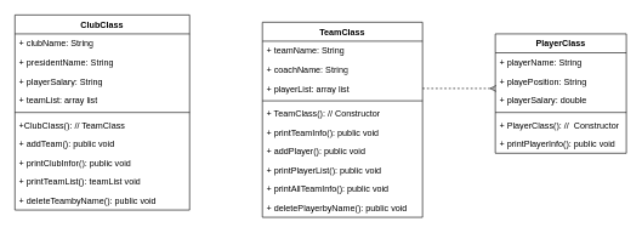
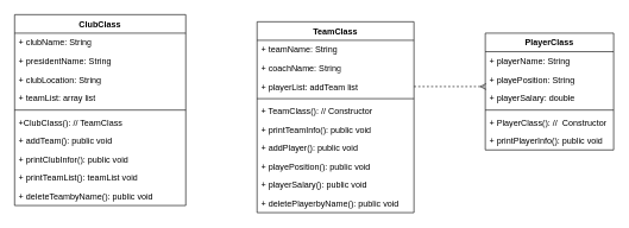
  <mxCell id="0" />
  <mxCell id="1" parent="0" />
  <mxCell id="2" value="ClubClass" style="swimlane;fontStyle=1;align=center;verticalAlign=top;childLayout=stackLayout;horizontal=1;startSize=26;horizontalStack=0;resizeParent=1;resizeParentMax=0;resizeLast=0;collapsible=1;marginBottom=0;whiteSpace=wrap;html=1;" parent="1" vertex="1"><mxGeometry x="20" y="20" width="240" height="268" as="geometry" /></mxCell>
  <mxCell id="3" value="+ clubName: String" style="text;strokeColor=none;fillColor=none;align=left;verticalAlign=top;spacingLeft=4;spacingRight=4;overflow=hidden;rotatable=0;points=[[0,0.5],[1,0.5]];portConstraint=eastwest;whiteSpace=wrap;html=1;" parent="2" vertex="1"><mxGeometry y="26" width="240" height="26" as="geometry" /></mxCell>
  <mxCell id="4" value="+ presidentName: String" style="text;strokeColor=none;fillColor=none;align=left;verticalAlign=top;spacingLeft=4;spacingRight=4;overflow=hidden;rotatable=0;points=[[0,0.5],[1,0.5]];portConstraint=eastwest;whiteSpace=wrap;html=1;" parent="2" vertex="1"><mxGeometry y="52" width="240" height="26" as="geometry" /></mxCell>
- <mxCell id="5" value="+ playerSalary: String" style="text;strokeColor=none;fillColor=none;align=left;verticalAlign=top;spacingLeft=4;spacingRight=4;overflow=hidden;rotatable=0;points=[[0,0.5],[1,0.5]];portConstraint=eastwest;whiteSpace=wrap;html=1;" parent="2" vertex="1"><mxGeometry y="78" width="240" height="26" as="geometry" /></mxCell>
+ <mxCell id="5" value="+ clubLocation: String" style="text;strokeColor=none;fillColor=none;align=left;verticalAlign=top;spacingLeft=4;spacingRight=4;overflow=hidden;rotatable=0;points=[[0,0.5],[1,0.5]];portConstraint=eastwest;whiteSpace=wrap;html=1;" parent="2" vertex="1"><mxGeometry y="78" width="240" height="26" as="geometry" /></mxCell>
  <mxCell id="6" value="+ teamList: array list" style="text;strokeColor=none;fillColor=none;align=left;verticalAlign=top;spacingLeft=4;spacingRight=4;overflow=hidden;rotatable=0;points=[[0,0.5],[1,0.5]];portConstraint=eastwest;whiteSpace=wrap;html=1;" parent="2" vertex="1"><mxGeometry y="104" width="240" height="26" as="geometry" /></mxCell>
  <mxCell id="7" value="" style="line;strokeWidth=1;fillColor=none;align=left;verticalAlign=middle;spacingTop=-1;spacingLeft=3;spacingRight=3;rotatable=0;labelPosition=right;points=[];portConstraint=eastwest;strokeColor=inherit;" parent="2" vertex="1"><mxGeometry y="130" width="240" height="8" as="geometry" /></mxCell>
  <mxCell id="8" value="+ClubClass(): // TeamClass" style="text;strokeColor=none;fillColor=none;align=left;verticalAlign=top;spacingLeft=4;spacingRight=4;overflow=hidden;rotatable=0;points=[[0,0.5],[1,0.5]];portConstraint=eastwest;whiteSpace=wrap;html=1;" vertex="1" parent="2"><mxGeometry y="138" width="240" height="26" as="geometry" /></mxCell>
  <mxCell id="9" value="+ addTeam(): public void" style="text;strokeColor=none;fillColor=none;align=left;verticalAlign=top;spacingLeft=4;spacingRight=4;overflow=hidden;rotatable=0;points=[[0,0.5],[1,0.5]];portConstraint=eastwest;whiteSpace=wrap;html=1;" parent="2" vertex="1"><mxGeometry y="164" width="240" height="26" as="geometry" /></mxCell>
  <mxCell id="10" value="+ printClubInfor(): public void" style="text;strokeColor=none;fillColor=none;align=left;verticalAlign=top;spacingLeft=4;spacingRight=4;overflow=hidden;rotatable=0;points=[[0,0.5],[1,0.5]];portConstraint=eastwest;whiteSpace=wrap;html=1;" vertex="1" parent="2"><mxGeometry y="190" width="240" height="26" as="geometry" /></mxCell>
  <mxCell id="11" value="+ printTeamList(): teamList void" style="text;strokeColor=none;fillColor=none;align=left;verticalAlign=top;spacingLeft=4;spacingRight=4;overflow=hidden;rotatable=0;points=[[0,0.5],[1,0.5]];portConstraint=eastwest;whiteSpace=wrap;html=1;" parent="2" vertex="1"><mxGeometry y="216" width="240" height="26" as="geometry" /></mxCell>
  <mxCell id="12" value="+ deleteTeambyName(): public void" style="text;strokeColor=none;fillColor=none;align=left;verticalAlign=top;spacingLeft=4;spacingRight=4;overflow=hidden;rotatable=0;points=[[0,0.5],[1,0.5]];portConstraint=eastwest;whiteSpace=wrap;html=1;" vertex="1" parent="2"><mxGeometry y="242" width="240" height="26" as="geometry" /></mxCell>
  <mxCell id="13" value="TeamClass" style="swimlane;fontStyle=1;align=center;verticalAlign=top;childLayout=stackLayout;horizontal=1;startSize=26;horizontalStack=0;resizeParent=1;resizeParentMax=0;resizeLast=0;collapsible=1;marginBottom=0;whiteSpace=wrap;html=1;" parent="1" vertex="1"><mxGeometry x="360" y="30" width="220" height="268" as="geometry" /></mxCell>
  <mxCell id="14" value="+ teamName: String" style="text;strokeColor=none;fillColor=none;align=left;verticalAlign=top;spacingLeft=4;spacingRight=4;overflow=hidden;rotatable=0;points=[[0,0.5],[1,0.5]];portConstraint=eastwest;whiteSpace=wrap;html=1;" parent="13" vertex="1"><mxGeometry y="26" width="220" height="26" as="geometry" /></mxCell>
  <mxCell id="15" value="+ coachName: String" style="text;strokeColor=none;fillColor=none;align=left;verticalAlign=top;spacingLeft=4;spacingRight=4;overflow=hidden;rotatable=0;points=[[0,0.5],[1,0.5]];portConstraint=eastwest;whiteSpace=wrap;html=1;" parent="13" vertex="1"><mxGeometry y="52" width="220" height="26" as="geometry" /></mxCell>
- <mxCell id="16" value="+ playerList: array list&amp;nbsp;" style="text;strokeColor=none;fillColor=none;align=left;verticalAlign=top;spacingLeft=4;spacingRight=4;overflow=hidden;rotatable=0;points=[[0,0.5],[1,0.5]];portConstraint=eastwest;whiteSpace=wrap;html=1;" parent="13" vertex="1"><mxGeometry y="78" width="220" height="26" as="geometry" /></mxCell>
+ <mxCell id="16" value="+ playerList: addTeam list&amp;nbsp;" style="text;strokeColor=none;fillColor=none;align=left;verticalAlign=top;spacingLeft=4;spacingRight=4;overflow=hidden;rotatable=0;points=[[0,0.5],[1,0.5]];portConstraint=eastwest;whiteSpace=wrap;html=1;" parent="13" vertex="1"><mxGeometry y="78" width="220" height="26" as="geometry" /></mxCell>
  <mxCell id="17" value="" style="line;strokeWidth=1;fillColor=none;align=left;verticalAlign=middle;spacingTop=-1;spacingLeft=3;spacingRight=3;rotatable=0;labelPosition=right;points=[];portConstraint=eastwest;strokeColor=inherit;" parent="13" vertex="1"><mxGeometry y="104" width="220" height="8" as="geometry" /></mxCell>
  <mxCell id="18" value="+ TeamClass(): // Constructor" style="text;strokeColor=none;fillColor=none;align=left;verticalAlign=top;spacingLeft=4;spacingRight=4;overflow=hidden;rotatable=0;points=[[0,0.5],[1,0.5]];portConstraint=eastwest;whiteSpace=wrap;html=1;" parent="13" vertex="1"><mxGeometry y="112" width="220" height="26" as="geometry" /></mxCell>
  <mxCell id="19" value="+ printTeamInfo(): public void" style="text;strokeColor=none;fillColor=none;align=left;verticalAlign=top;spacingLeft=4;spacingRight=4;overflow=hidden;rotatable=0;points=[[0,0.5],[1,0.5]];portConstraint=eastwest;whiteSpace=wrap;html=1;" vertex="1" parent="13"><mxGeometry y="138" width="220" height="26" as="geometry" /></mxCell>
  <mxCell id="20" value="+ addPlayer(): public void" style="text;strokeColor=none;fillColor=none;align=left;verticalAlign=top;spacingLeft=4;spacingRight=4;overflow=hidden;rotatable=0;points=[[0,0.5],[1,0.5]];portConstraint=eastwest;whiteSpace=wrap;html=1;" parent="13" vertex="1"><mxGeometry y="164" width="220" height="26" as="geometry" /></mxCell>
- <mxCell id="21" value="+ printPlayerList(): public void" style="text;strokeColor=none;fillColor=none;align=left;verticalAlign=top;spacingLeft=4;spacingRight=4;overflow=hidden;rotatable=0;points=[[0,0.5],[1,0.5]];portConstraint=eastwest;whiteSpace=wrap;html=1;" parent="13" vertex="1"><mxGeometry y="190" width="220" height="26" as="geometry" /></mxCell>
- <mxCell id="22" value="+ printAllTeamInfo(): public void" style="text;strokeColor=none;fillColor=none;align=left;verticalAlign=top;spacingLeft=4;spacingRight=4;overflow=hidden;rotatable=0;points=[[0,0.5],[1,0.5]];portConstraint=eastwest;whiteSpace=wrap;html=1;" vertex="1" parent="13"><mxGeometry y="216" width="220" height="26" as="geometry" /></mxCell>
+ <mxCell id="21" value="+ playePosition(): public void" style="text;strokeColor=none;fillColor=none;align=left;verticalAlign=top;spacingLeft=4;spacingRight=4;overflow=hidden;rotatable=0;points=[[0,0.5],[1,0.5]];portConstraint=eastwest;whiteSpace=wrap;html=1;" parent="13" vertex="1"><mxGeometry y="190" width="220" height="26" as="geometry" /></mxCell>
+ <mxCell id="22" value="+ playerSalary(): public void" style="text;strokeColor=none;fillColor=none;align=left;verticalAlign=top;spacingLeft=4;spacingRight=4;overflow=hidden;rotatable=0;points=[[0,0.5],[1,0.5]];portConstraint=eastwest;whiteSpace=wrap;html=1;" vertex="1" parent="13"><mxGeometry y="216" width="220" height="26" as="geometry" /></mxCell>
  <mxCell id="23" value="+ deletePlayerbyName(): public void" style="text;strokeColor=none;fillColor=none;align=left;verticalAlign=top;spacingLeft=4;spacingRight=4;overflow=hidden;rotatable=0;points=[[0,0.5],[1,0.5]];portConstraint=eastwest;whiteSpace=wrap;html=1;" vertex="1" parent="13"><mxGeometry y="242" width="220" height="26" as="geometry" /></mxCell>
  <mxCell id="24" value="PlayerClass" style="swimlane;fontStyle=1;align=center;verticalAlign=top;childLayout=stackLayout;horizontal=1;startSize=26;horizontalStack=0;resizeParent=1;resizeParentMax=0;resizeLast=0;collapsible=1;marginBottom=0;whiteSpace=wrap;html=1;" parent="1" vertex="1"><mxGeometry x="680" y="46" width="180" height="164" as="geometry" /></mxCell>
  <mxCell id="25" value="+ playerName: String&lt;div&gt;&lt;br&gt;&lt;/div&gt;" style="text;strokeColor=none;fillColor=none;align=left;verticalAlign=top;spacingLeft=4;spacingRight=4;overflow=hidden;rotatable=0;points=[[0,0.5],[1,0.5]];portConstraint=eastwest;whiteSpace=wrap;html=1;" parent="24" vertex="1"><mxGeometry y="26" width="180" height="26" as="geometry" /></mxCell>
  <mxCell id="26" value="+ playePosition: String" style="text;strokeColor=none;fillColor=none;align=left;verticalAlign=top;spacingLeft=4;spacingRight=4;overflow=hidden;rotatable=0;points=[[0,0.5],[1,0.5]];portConstraint=eastwest;whiteSpace=wrap;html=1;" parent="24" vertex="1"><mxGeometry y="52" width="180" height="26" as="geometry" /></mxCell>
  <mxCell id="27" value="+ playerSalary: double" style="text;strokeColor=none;fillColor=none;align=left;verticalAlign=top;spacingLeft=4;spacingRight=4;overflow=hidden;rotatable=0;points=[[0,0.5],[1,0.5]];portConstraint=eastwest;whiteSpace=wrap;html=1;" parent="24" vertex="1"><mxGeometry y="78" width="180" height="26" as="geometry" /></mxCell>
  <mxCell id="28" value="" style="line;strokeWidth=1;fillColor=none;align=left;verticalAlign=middle;spacingTop=-1;spacingLeft=3;spacingRight=3;rotatable=0;labelPosition=right;points=[];portConstraint=eastwest;strokeColor=inherit;" parent="24" vertex="1"><mxGeometry y="104" width="180" height="8" as="geometry" /></mxCell>
  <mxCell id="29" value="+ PlayerClass(): //&amp;nbsp; Constructor" style="text;strokeColor=none;fillColor=none;align=left;verticalAlign=top;spacingLeft=4;spacingRight=4;overflow=hidden;rotatable=0;points=[[0,0.5],[1,0.5]];portConstraint=eastwest;whiteSpace=wrap;html=1;" parent="24" vertex="1"><mxGeometry y="112" width="180" height="26" as="geometry" /></mxCell>
  <mxCell id="30" value="+ printPlayerInfo(): public void" style="text;strokeColor=none;fillColor=none;align=left;verticalAlign=top;spacingLeft=4;spacingRight=4;overflow=hidden;rotatable=0;points=[[0,0.5],[1,0.5]];portConstraint=eastwest;whiteSpace=wrap;html=1;" parent="24" vertex="1"><mxGeometry y="138" width="180" height="26" as="geometry" /></mxCell>
  <mxCell id="31" style="edgeStyle=orthogonalEdgeStyle;rounded=0;orthogonalLoop=1;jettySize=auto;html=1;exitX=1;exitY=0.5;exitDx=0;exitDy=0;entryX=0.006;entryY=0.885;entryDx=0;entryDy=0;entryPerimeter=0;endArrow=ERmany;endFill=0;dashed=1;" parent="1" source="16" target="26" edge="1"><mxGeometry relative="1" as="geometry" /></mxCell>
